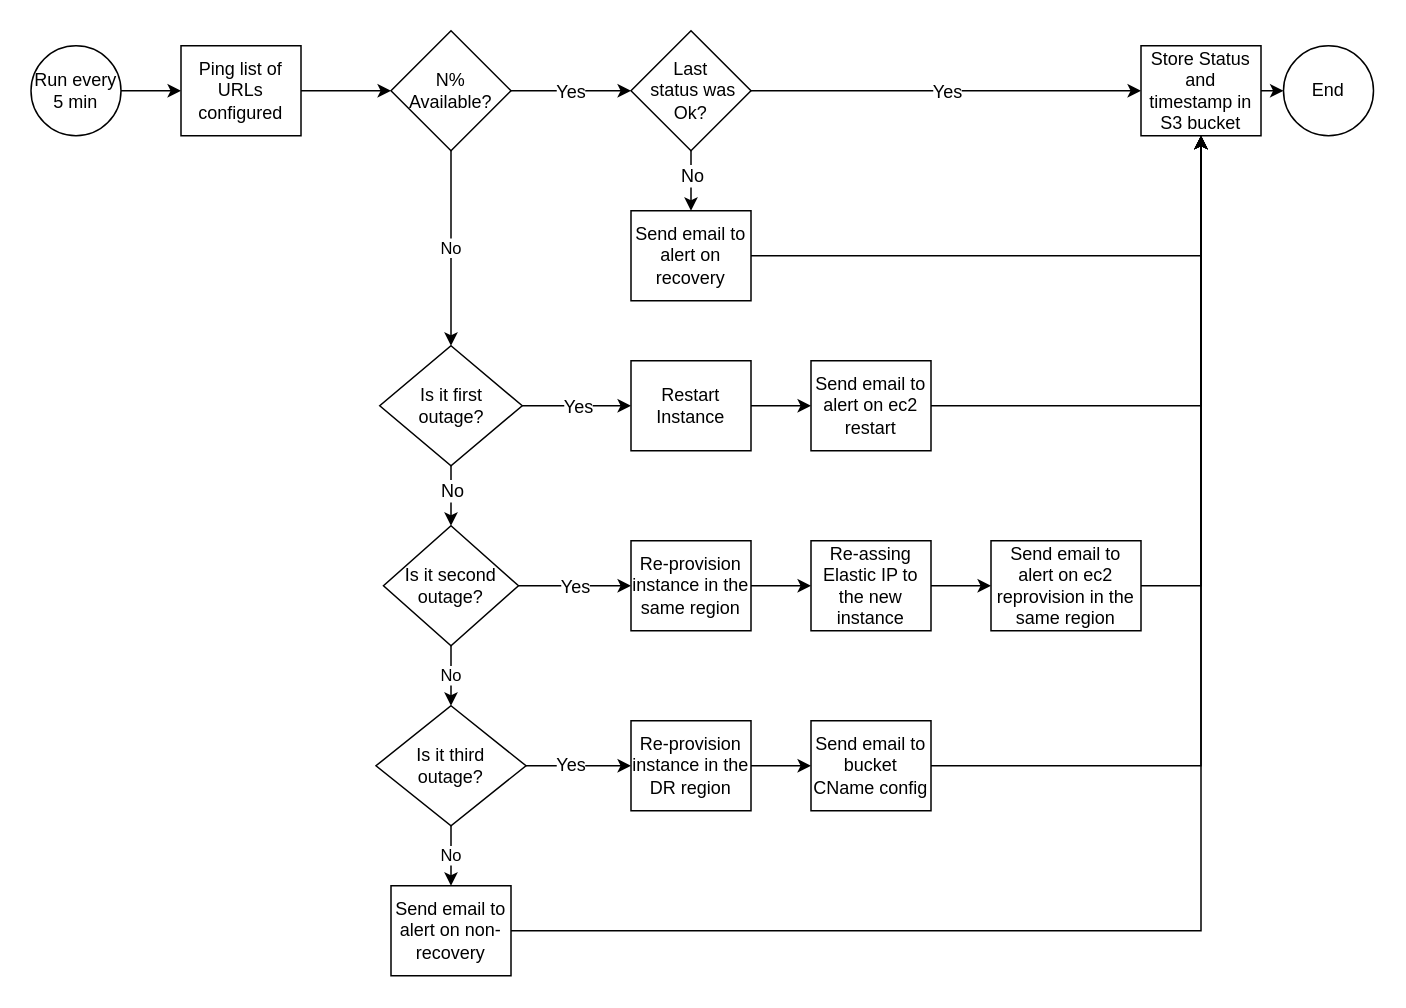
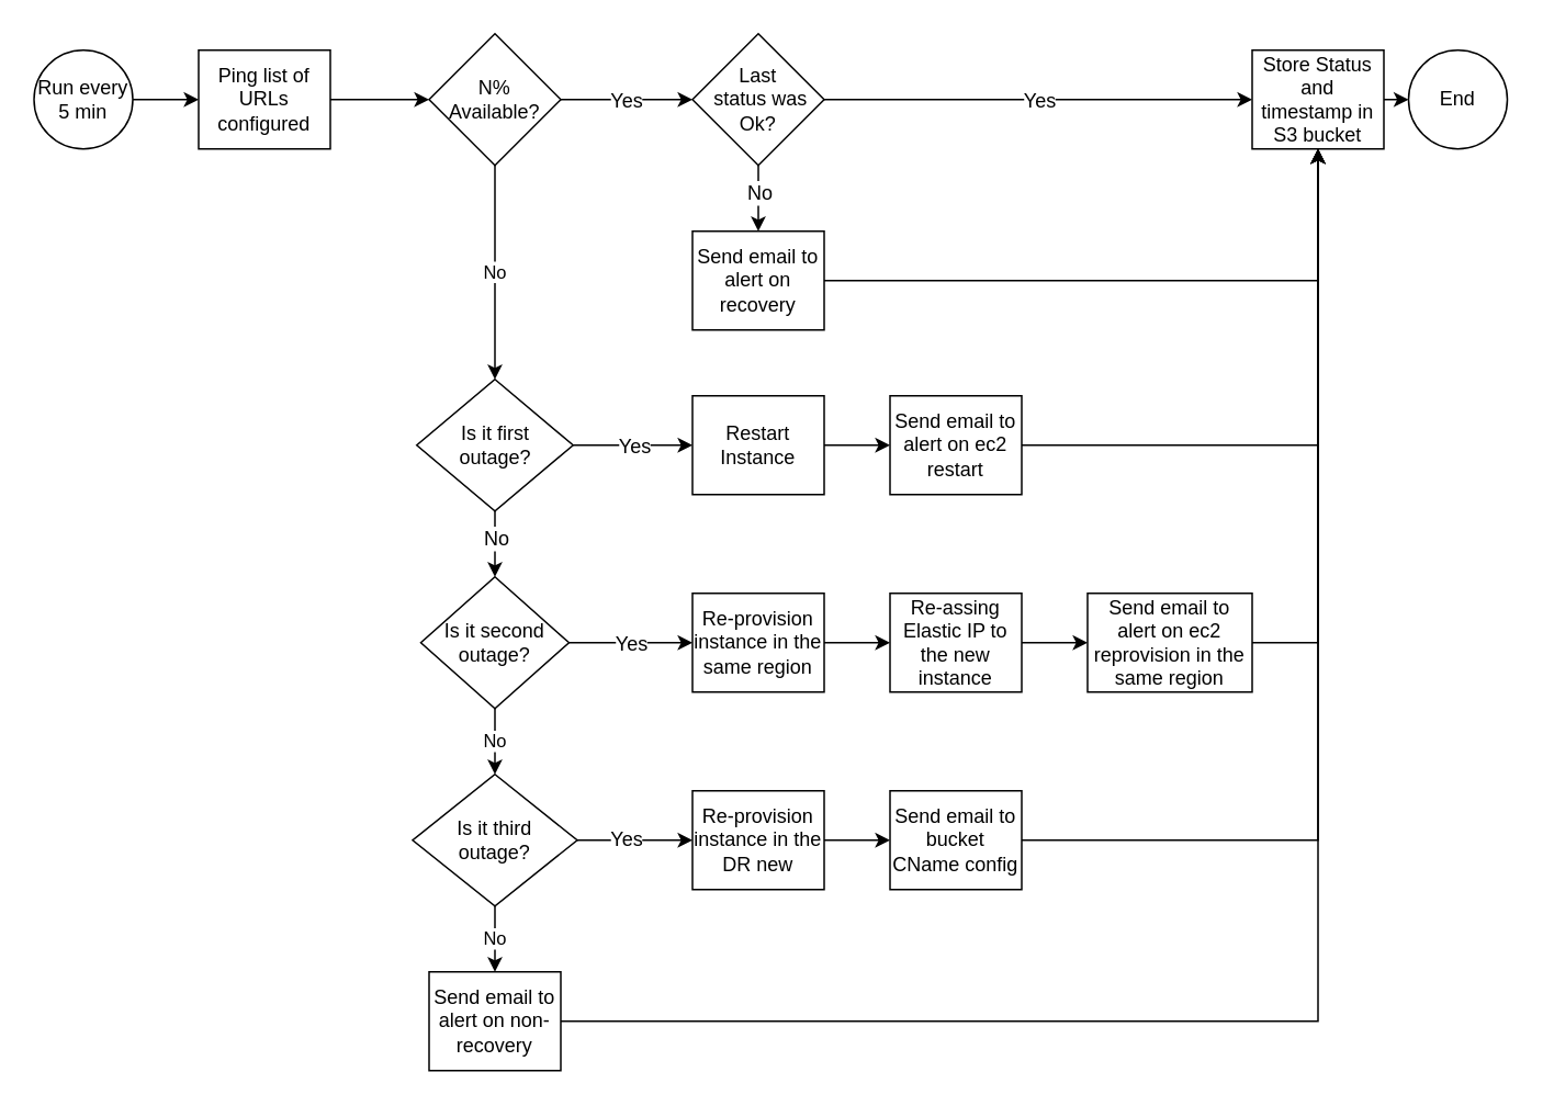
  <mxCell id="0" />
  <mxCell id="1" parent="0" />
  <mxCell id="2" value="Run every 5 min" style="ellipse;whiteSpace=wrap;html=1;" parent="1" vertex="1"><mxGeometry x="20" y="30" width="60" height="60" as="geometry" /></mxCell>
  <mxCell id="3" value="Ping list of URLs configured" style="rounded=0;whiteSpace=wrap;html=1;fontFamily=Helvetica;fontSize=12;fontColor=#000000;align=center;" parent="1" vertex="1"><mxGeometry x="120" y="30" width="80" height="60" as="geometry" /></mxCell>
  <mxCell id="4" value="No" style="edgeStyle=none;rounded=0;orthogonalLoop=1;jettySize=auto;html=1;entryX=0.5;entryY=0;entryDx=0;entryDy=0;" parent="1" source="5" target="15" edge="1"><mxGeometry relative="1" as="geometry"><mxPoint x="300" y="220" as="targetPoint" /></mxGeometry></mxCell>
  <mxCell id="5" value="N%&lt;br&gt;Available?" style="rhombus;whiteSpace=wrap;html=1;fontFamily=Helvetica;fontSize=12;fontColor=#000000;align=center;" parent="1" vertex="1"><mxGeometry x="260" y="20" width="80" height="80" as="geometry" /></mxCell>
  <mxCell id="6" value="Store Status and timestamp in S3 bucket" style="rounded=0;whiteSpace=wrap;html=1;fontFamily=Helvetica;fontSize=12;fontColor=#000000;align=center;" parent="1" vertex="1"><mxGeometry x="760" y="30" width="80" height="60" as="geometry" /></mxCell>
  <mxCell id="7" value="End" style="ellipse;whiteSpace=wrap;html=1;" parent="1" vertex="1"><mxGeometry x="855" y="30" width="60" height="60" as="geometry" /></mxCell>
  <mxCell id="8" value="" style="edgeStyle=orthogonalEdgeStyle;rounded=0;orthogonalLoop=1;jettySize=auto;html=1;" parent="1" source="2" target="3" edge="1"><mxGeometry relative="1" as="geometry" /></mxCell>
  <mxCell id="9" style="edgeStyle=orthogonalEdgeStyle;rounded=0;orthogonalLoop=1;jettySize=auto;html=1;" parent="1" source="3" target="5" edge="1"><mxGeometry relative="1" as="geometry" /></mxCell>
  <mxCell id="10" style="edgeStyle=orthogonalEdgeStyle;rounded=0;orthogonalLoop=1;jettySize=auto;html=1;endArrow=classic;endFill=1;" parent="1" source="5" target="40" edge="1"><mxGeometry relative="1" as="geometry" /></mxCell>
  <mxCell id="11" value="Yes" style="text;html=1;align=center;verticalAlign=middle;resizable=0;points=[];labelBackgroundColor=#ffffff;" parent="10" vertex="1" connectable="0"><mxGeometry x="-0.379" y="3" relative="1" as="geometry"><mxPoint x="14" y="3" as="offset" /></mxGeometry></mxCell>
  <mxCell id="12" value="" style="rounded=0;orthogonalLoop=1;jettySize=auto;html=1;endArrow=classic;endFill=1;" parent="1" source="6" target="7" edge="1"><mxGeometry relative="1" as="geometry" /></mxCell>
  <mxCell id="13" style="edgeStyle=none;rounded=0;orthogonalLoop=1;jettySize=auto;html=1;entryX=0.5;entryY=0;entryDx=0;entryDy=0;" parent="1" source="15" target="21" edge="1"><mxGeometry relative="1" as="geometry" /></mxCell>
  <mxCell id="14" value="No" style="text;html=1;align=center;verticalAlign=middle;resizable=0;points=[];labelBackgroundColor=#ffffff;" parent="13" vertex="1" connectable="0"><mxGeometry x="-0.2" relative="1" as="geometry"><mxPoint as="offset" /></mxGeometry></mxCell>
  <mxCell id="15" value="Is it first&lt;br&gt;outage?" style="rhombus;whiteSpace=wrap;html=1;fontFamily=Helvetica;fontSize=12;fontColor=#000000;align=center;" parent="1" vertex="1"><mxGeometry x="252.5" y="230" width="95" height="80" as="geometry" /></mxCell>
  <mxCell id="16" style="edgeStyle=orthogonalEdgeStyle;rounded=0;orthogonalLoop=1;jettySize=auto;html=1;endArrow=classic;endFill=1;exitX=1;exitY=0.5;exitDx=0;exitDy=0;entryX=0;entryY=0.5;entryDx=0;entryDy=0;" parent="1" source="15" target="19" edge="1"><mxGeometry relative="1" as="geometry"><mxPoint x="365" y="120" as="sourcePoint" /><mxPoint x="425" y="280" as="targetPoint" /></mxGeometry></mxCell>
  <mxCell id="17" value="Yes" style="text;html=1;align=center;verticalAlign=middle;resizable=0;points=[];labelBackgroundColor=#ffffff;" parent="16" vertex="1" connectable="0"><mxGeometry x="-0.379" y="3" relative="1" as="geometry"><mxPoint x="14" y="3" as="offset" /></mxGeometry></mxCell>
  <mxCell id="18" style="edgeStyle=orthogonalEdgeStyle;rounded=0;orthogonalLoop=1;jettySize=auto;html=1;exitX=1;exitY=0.5;exitDx=0;exitDy=0;" parent="1" source="46" target="6" edge="1"><mxGeometry relative="1" as="geometry"><mxPoint x="540" y="400" as="targetPoint" /></mxGeometry></mxCell>
  <mxCell id="19" value="Restart Instance" style="rounded=0;whiteSpace=wrap;html=1;fontFamily=Helvetica;fontSize=12;fontColor=#000000;align=center;" parent="1" vertex="1"><mxGeometry x="420" y="240" width="80" height="60" as="geometry" /></mxCell>
  <mxCell id="20" value="No" style="edgeStyle=none;rounded=0;orthogonalLoop=1;jettySize=auto;html=1;" parent="1" source="21" target="31" edge="1"><mxGeometry relative="1" as="geometry" /></mxCell>
  <mxCell id="21" value="Is it second&lt;br&gt;outage?" style="rhombus;whiteSpace=wrap;html=1;fontFamily=Helvetica;fontSize=12;fontColor=#000000;align=center;" parent="1" vertex="1"><mxGeometry x="255" y="350" width="90" height="80" as="geometry" /></mxCell>
  <mxCell id="22" style="edgeStyle=none;rounded=0;orthogonalLoop=1;jettySize=auto;html=1;entryX=0;entryY=0.5;entryDx=0;entryDy=0;" parent="1" source="23" target="28" edge="1"><mxGeometry relative="1" as="geometry" /></mxCell>
  <mxCell id="23" value="Re-provision instance in the same region" style="rounded=0;whiteSpace=wrap;html=1;fontFamily=Helvetica;fontSize=12;fontColor=#000000;align=center;" parent="1" vertex="1"><mxGeometry x="420" y="360" width="80" height="60" as="geometry" /></mxCell>
  <mxCell id="24" style="edgeStyle=orthogonalEdgeStyle;rounded=0;orthogonalLoop=1;jettySize=auto;html=1;endArrow=classic;endFill=1;" parent="1" source="21" target="23" edge="1"><mxGeometry relative="1" as="geometry"><mxPoint x="365" y="290" as="sourcePoint" /><mxPoint x="435" y="290" as="targetPoint" /></mxGeometry></mxCell>
  <mxCell id="25" value="Yes" style="text;html=1;align=center;verticalAlign=middle;resizable=0;points=[];labelBackgroundColor=#ffffff;" parent="24" vertex="1" connectable="0"><mxGeometry x="-0.379" y="3" relative="1" as="geometry"><mxPoint x="14" y="3" as="offset" /></mxGeometry></mxCell>
  <mxCell id="26" style="edgeStyle=orthogonalEdgeStyle;rounded=0;orthogonalLoop=1;jettySize=auto;html=1;" parent="1" source="48" target="6" edge="1"><mxGeometry relative="1" as="geometry"><mxPoint x="660" y="520" as="targetPoint" /><Array as="points"><mxPoint x="800" y="390" /></Array></mxGeometry></mxCell>
  <mxCell id="27" style="edgeStyle=orthogonalEdgeStyle;rounded=0;orthogonalLoop=1;jettySize=auto;html=1;" parent="1" source="28" target="48" edge="1"><mxGeometry relative="1" as="geometry" /></mxCell>
  <mxCell id="28" value="Re-assing Elastic IP to the new instance" style="rounded=0;whiteSpace=wrap;html=1;fontFamily=Helvetica;fontSize=12;fontColor=#000000;align=center;" parent="1" vertex="1"><mxGeometry x="540" y="360" width="80" height="60" as="geometry" /></mxCell>
  <mxCell id="29" style="edgeStyle=none;rounded=0;orthogonalLoop=1;jettySize=auto;html=1;entryX=0;entryY=0.5;entryDx=0;entryDy=0;" parent="1" source="31" target="33" edge="1"><mxGeometry relative="1" as="geometry" /></mxCell>
  <mxCell id="30" value="Yes" style="text;html=1;align=center;verticalAlign=middle;resizable=0;points=[];labelBackgroundColor=#ffffff;" parent="29" vertex="1" connectable="0"><mxGeometry x="-0.171" y="1" relative="1" as="geometry"><mxPoint as="offset" /></mxGeometry></mxCell>
  <mxCell id="31" value="Is it third&lt;br&gt;outage?" style="rhombus;whiteSpace=wrap;html=1;fontFamily=Helvetica;fontSize=12;fontColor=#000000;align=center;" parent="1" vertex="1"><mxGeometry x="250" y="470" width="100" height="80" as="geometry" /></mxCell>
  <mxCell id="32" style="edgeStyle=none;rounded=0;orthogonalLoop=1;jettySize=auto;html=1;entryX=0;entryY=0.5;entryDx=0;entryDy=0;" parent="1" source="33" target="35" edge="1"><mxGeometry relative="1" as="geometry" /></mxCell>
- <mxCell id="33" value="Re-provision instance in the DR region" style="rounded=0;whiteSpace=wrap;html=1;fontFamily=Helvetica;fontSize=12;fontColor=#000000;align=center;" parent="1" vertex="1"><mxGeometry x="420" y="480" width="80" height="60" as="geometry" /></mxCell>
+ <mxCell id="33" value="Re-provision instance in the DR new" style="rounded=0;whiteSpace=wrap;html=1;fontFamily=Helvetica;fontSize=12;fontColor=#000000;align=center;" parent="1" vertex="1"><mxGeometry x="420" y="480" width="80" height="60" as="geometry" /></mxCell>
  <mxCell id="34" style="edgeStyle=orthogonalEdgeStyle;rounded=0;orthogonalLoop=1;jettySize=auto;html=1;" parent="1" source="35" target="6" edge="1"><mxGeometry relative="1" as="geometry"><mxPoint x="660" y="640" as="targetPoint" /><Array as="points"><mxPoint x="800" y="510" /></Array></mxGeometry></mxCell>
  <mxCell id="35" value="Send email to bucket CName config" style="rounded=0;whiteSpace=wrap;html=1;fontFamily=Helvetica;fontSize=12;fontColor=#000000;align=center;" parent="1" vertex="1"><mxGeometry x="540" y="480" width="80" height="60" as="geometry" /></mxCell>
  <mxCell id="36" value="No" style="edgeStyle=none;rounded=0;orthogonalLoop=1;jettySize=auto;html=1;entryX=0.5;entryY=0;entryDx=0;entryDy=0;" parent="1" source="31" target="37" edge="1"><mxGeometry relative="1" as="geometry"><mxPoint x="310" y="490" as="sourcePoint" /><mxPoint x="300" y="670" as="targetPoint" /></mxGeometry></mxCell>
  <mxCell id="37" value="Send email to alert on non-recovery" style="rounded=0;whiteSpace=wrap;html=1;fontFamily=Helvetica;fontSize=12;fontColor=#000000;align=center;" parent="1" vertex="1"><mxGeometry x="260" y="590" width="80" height="60" as="geometry" /></mxCell>
  <mxCell id="38" value="" style="edgeStyle=orthogonalEdgeStyle;rounded=0;orthogonalLoop=1;jettySize=auto;html=1;" parent="1" source="40" target="44" edge="1"><mxGeometry relative="1" as="geometry"><mxPoint x="460" y="130" as="targetPoint" /></mxGeometry></mxCell>
  <mxCell id="39" value="No" style="text;html=1;align=center;verticalAlign=middle;resizable=0;points=[];labelBackgroundColor=#ffffff;" parent="38" vertex="1" connectable="0"><mxGeometry x="-0.2" relative="1" as="geometry"><mxPoint as="offset" /></mxGeometry></mxCell>
  <mxCell id="40" value="Last &lt;br&gt;&amp;nbsp;status was&lt;br&gt;Ok?" style="rhombus;whiteSpace=wrap;html=1;fontFamily=Helvetica;fontSize=12;fontColor=#000000;align=center;" parent="1" vertex="1"><mxGeometry x="420" y="20" width="80" height="80" as="geometry" /></mxCell>
  <mxCell id="41" style="edgeStyle=orthogonalEdgeStyle;rounded=0;orthogonalLoop=1;jettySize=auto;html=1;endArrow=classic;endFill=1;exitX=1;exitY=0.5;exitDx=0;exitDy=0;entryX=0;entryY=0.5;entryDx=0;entryDy=0;" parent="1" source="40" target="6" edge="1"><mxGeometry relative="1" as="geometry"><mxPoint x="350" y="70" as="sourcePoint" /><mxPoint x="540" y="60" as="targetPoint" /></mxGeometry></mxCell>
  <mxCell id="42" value="Yes" style="text;html=1;align=center;verticalAlign=middle;resizable=0;points=[];labelBackgroundColor=#ffffff;" parent="41" vertex="1" connectable="0"><mxGeometry relative="1" as="geometry"><mxPoint as="offset" /></mxGeometry></mxCell>
  <mxCell id="43" style="edgeStyle=orthogonalEdgeStyle;rounded=0;orthogonalLoop=1;jettySize=auto;html=1;" parent="1" source="44" target="6" edge="1"><mxGeometry relative="1" as="geometry" /></mxCell>
  <mxCell id="44" value="Send email to alert on recovery" style="rounded=0;whiteSpace=wrap;html=1;fontFamily=Helvetica;fontSize=12;fontColor=#000000;align=center;" parent="1" vertex="1"><mxGeometry x="420" y="140" width="80" height="60" as="geometry" /></mxCell>
  <mxCell id="45" style="edgeStyle=orthogonalEdgeStyle;rounded=0;orthogonalLoop=1;jettySize=auto;html=1;" parent="1" source="37" target="6" edge="1"><mxGeometry relative="1" as="geometry"><mxPoint x="630" y="650" as="sourcePoint" /><mxPoint x="670" y="100" as="targetPoint" /><Array as="points"><mxPoint x="800" y="620" /></Array></mxGeometry></mxCell>
  <mxCell id="46" value="Send email to alert on ec2 restart" style="rounded=0;whiteSpace=wrap;html=1;fontFamily=Helvetica;fontSize=12;fontColor=#000000;align=center;" parent="1" vertex="1"><mxGeometry x="540" y="240" width="80" height="60" as="geometry" /></mxCell>
  <mxCell id="47" style="edgeStyle=orthogonalEdgeStyle;rounded=0;orthogonalLoop=1;jettySize=auto;html=1;" parent="1" source="19" target="46" edge="1"><mxGeometry relative="1" as="geometry"><mxPoint x="660" y="90" as="targetPoint" /><mxPoint x="500" y="270" as="sourcePoint" /></mxGeometry></mxCell>
  <mxCell id="48" value="Send email to alert on ec2 reprovision in the same region" style="rounded=0;whiteSpace=wrap;html=1;fontFamily=Helvetica;fontSize=12;fontColor=#000000;align=center;" parent="1" vertex="1"><mxGeometry x="660" y="360" width="100" height="60" as="geometry" /></mxCell>
